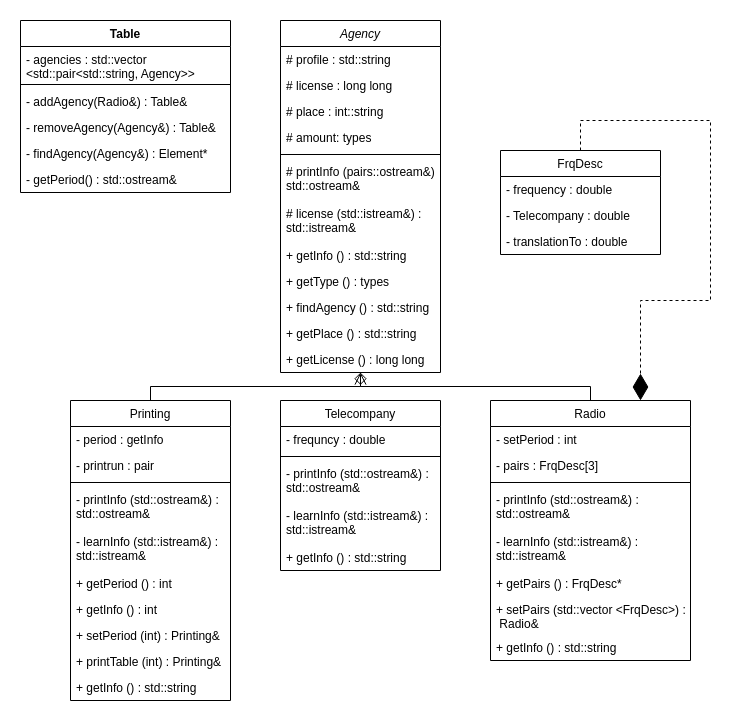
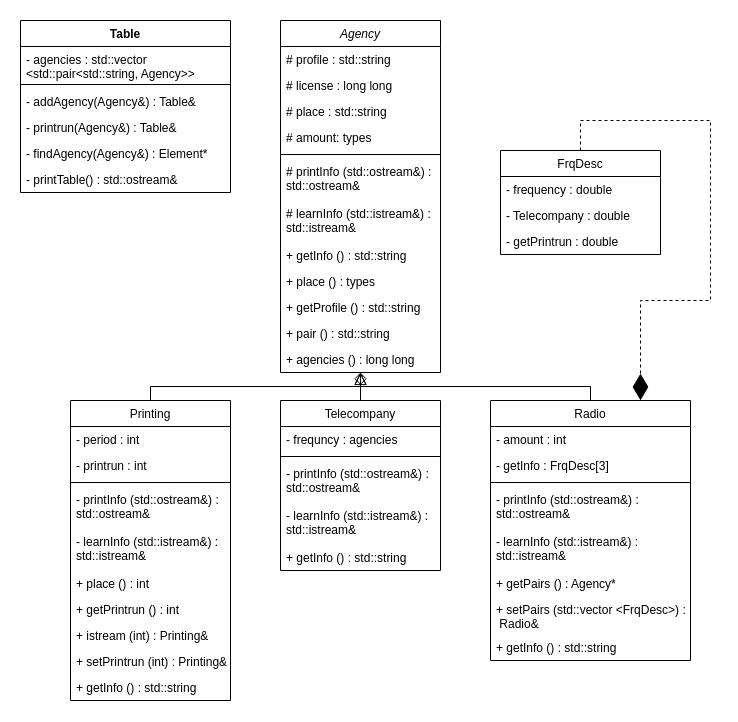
  <mxCell id="0" />
  <mxCell id="1" parent="0" />
  <mxCell id="2" value="Agency" style="swimlane;fontStyle=2;align=center;verticalAlign=top;childLayout=stackLayout;horizontal=1;startSize=26;horizontalStack=0;resizeParent=1;resizeLast=0;collapsible=1;marginBottom=0;rounded=0;shadow=0;strokeWidth=1;" parent="1" vertex="1"><mxGeometry x="280" y="20" width="160" height="352" as="geometry"><mxRectangle x="230" y="140" width="160" height="26" as="alternateBounds" /></mxGeometry></mxCell>
  <mxCell id="3" value="# profile : std::string" style="text;align=left;verticalAlign=top;spacingLeft=4;spacingRight=4;overflow=hidden;rotatable=0;points=[[0,0.5],[1,0.5]];portConstraint=eastwest;" parent="2" vertex="1"><mxGeometry y="26" width="160" height="26" as="geometry" /></mxCell>
  <mxCell id="4" value="# license : long long" style="text;align=left;verticalAlign=top;spacingLeft=4;spacingRight=4;overflow=hidden;rotatable=0;points=[[0,0.5],[1,0.5]];portConstraint=eastwest;rounded=0;shadow=0;html=0;" parent="2" vertex="1"><mxGeometry y="52" width="160" height="26" as="geometry" /></mxCell>
- <mxCell id="5" value="# place : int::string" style="text;align=left;verticalAlign=top;spacingLeft=4;spacingRight=4;overflow=hidden;rotatable=0;points=[[0,0.5],[1,0.5]];portConstraint=eastwest;rounded=0;shadow=0;html=0;" parent="2" vertex="1"><mxGeometry y="78" width="160" height="26" as="geometry" /></mxCell>
+ <mxCell id="5" value="# place : std::string" style="text;align=left;verticalAlign=top;spacingLeft=4;spacingRight=4;overflow=hidden;rotatable=0;points=[[0,0.5],[1,0.5]];portConstraint=eastwest;rounded=0;shadow=0;html=0;" parent="2" vertex="1"><mxGeometry y="78" width="160" height="26" as="geometry" /></mxCell>
  <mxCell id="6" value="# amount: types" style="text;align=left;verticalAlign=top;spacingLeft=4;spacingRight=4;overflow=hidden;rotatable=0;points=[[0,0.5],[1,0.5]];portConstraint=eastwest;" parent="2" vertex="1"><mxGeometry y="104" width="160" height="26" as="geometry" /></mxCell>
  <mxCell id="7" value="" style="line;html=1;strokeWidth=1;align=left;verticalAlign=middle;spacingTop=-1;spacingLeft=3;spacingRight=3;rotatable=0;labelPosition=right;points=[];portConstraint=eastwest;" parent="2" vertex="1"><mxGeometry y="130" width="160" height="8" as="geometry" /></mxCell>
- <mxCell id="8" value="# printInfo (pairs::ostream&amp;) :&#10;std::ostream&amp;" style="text;align=left;verticalAlign=top;spacingLeft=4;spacingRight=4;overflow=hidden;rotatable=0;points=[[0,0.5],[1,0.5]];portConstraint=eastwest;rounded=0;shadow=0;html=0;" vertex="1" parent="2"><mxGeometry y="138" width="160" height="42" as="geometry" /></mxCell>
- <mxCell id="9" value="# license (std::istream&amp;) :&#10;std::istream&amp;" style="text;align=left;verticalAlign=top;spacingLeft=4;spacingRight=4;overflow=hidden;rotatable=0;points=[[0,0.5],[1,0.5]];portConstraint=eastwest;rounded=0;shadow=0;html=0;" vertex="1" parent="2"><mxGeometry y="180" width="160" height="42" as="geometry" /></mxCell>
+ <mxCell id="8" value="# printInfo (std::ostream&amp;) :&#10;std::ostream&amp;" style="text;align=left;verticalAlign=top;spacingLeft=4;spacingRight=4;overflow=hidden;rotatable=0;points=[[0,0.5],[1,0.5]];portConstraint=eastwest;rounded=0;shadow=0;html=0;" vertex="1" parent="2"><mxGeometry y="138" width="160" height="42" as="geometry" /></mxCell>
+ <mxCell id="9" value="# learnInfo (std::istream&amp;) :&#10;std::istream&amp;" style="text;align=left;verticalAlign=top;spacingLeft=4;spacingRight=4;overflow=hidden;rotatable=0;points=[[0,0.5],[1,0.5]];portConstraint=eastwest;rounded=0;shadow=0;html=0;" vertex="1" parent="2"><mxGeometry y="180" width="160" height="42" as="geometry" /></mxCell>
  <mxCell id="10" value="+ getInfo () : std::string" style="text;align=left;verticalAlign=top;spacingLeft=4;spacingRight=4;overflow=hidden;rotatable=0;points=[[0,0.5],[1,0.5]];portConstraint=eastwest;rounded=0;shadow=0;html=0;" parent="2" vertex="1"><mxGeometry y="222" width="160" height="26" as="geometry" /></mxCell>
- <mxCell id="11" value="+ getType () : types" style="text;align=left;verticalAlign=top;spacingLeft=4;spacingRight=4;overflow=hidden;rotatable=0;points=[[0,0.5],[1,0.5]];portConstraint=eastwest;rounded=0;shadow=0;html=0;" parent="2" vertex="1"><mxGeometry y="248" width="160" height="26" as="geometry" /></mxCell>
- <mxCell id="12" value="+ findAgency () : std::string" style="text;align=left;verticalAlign=top;spacingLeft=4;spacingRight=4;overflow=hidden;rotatable=0;points=[[0,0.5],[1,0.5]];portConstraint=eastwest;rounded=0;shadow=0;html=0;" parent="2" vertex="1"><mxGeometry y="274" width="160" height="26" as="geometry" /></mxCell>
- <mxCell id="13" value="+ getPlace () : std::string" style="text;align=left;verticalAlign=top;spacingLeft=4;spacingRight=4;overflow=hidden;rotatable=0;points=[[0,0.5],[1,0.5]];portConstraint=eastwest;rounded=0;shadow=0;html=0;" parent="2" vertex="1"><mxGeometry y="300" width="160" height="26" as="geometry" /></mxCell>
- <mxCell id="14" value="+ getLicense () : long long" style="text;align=left;verticalAlign=top;spacingLeft=4;spacingRight=4;overflow=hidden;rotatable=0;points=[[0,0.5],[1,0.5]];portConstraint=eastwest;rounded=0;shadow=0;html=0;" parent="2" vertex="1"><mxGeometry y="326" width="160" height="26" as="geometry" /></mxCell>
+ <mxCell id="11" value="+ place () : types" style="text;align=left;verticalAlign=top;spacingLeft=4;spacingRight=4;overflow=hidden;rotatable=0;points=[[0,0.5],[1,0.5]];portConstraint=eastwest;rounded=0;shadow=0;html=0;" parent="2" vertex="1"><mxGeometry y="248" width="160" height="26" as="geometry" /></mxCell>
+ <mxCell id="12" value="+ getProfile () : std::string" style="text;align=left;verticalAlign=top;spacingLeft=4;spacingRight=4;overflow=hidden;rotatable=0;points=[[0,0.5],[1,0.5]];portConstraint=eastwest;rounded=0;shadow=0;html=0;" parent="2" vertex="1"><mxGeometry y="274" width="160" height="26" as="geometry" /></mxCell>
+ <mxCell id="13" value="+ pair () : std::string" style="text;align=left;verticalAlign=top;spacingLeft=4;spacingRight=4;overflow=hidden;rotatable=0;points=[[0,0.5],[1,0.5]];portConstraint=eastwest;rounded=0;shadow=0;html=0;" parent="2" vertex="1"><mxGeometry y="300" width="160" height="26" as="geometry" /></mxCell>
+ <mxCell id="14" value="+ agencies () : long long" style="text;align=left;verticalAlign=top;spacingLeft=4;spacingRight=4;overflow=hidden;rotatable=0;points=[[0,0.5],[1,0.5]];portConstraint=eastwest;rounded=0;shadow=0;html=0;" parent="2" vertex="1"><mxGeometry y="326" width="160" height="26" as="geometry" /></mxCell>
  <mxCell id="15" value="Printing" style="swimlane;fontStyle=0;align=center;verticalAlign=top;childLayout=stackLayout;horizontal=1;startSize=26;horizontalStack=0;resizeParent=1;resizeLast=0;collapsible=1;marginBottom=0;rounded=0;shadow=0;strokeWidth=1;" parent="1" vertex="1"><mxGeometry x="70" y="400" width="160" height="300" as="geometry"><mxRectangle x="130" y="380" width="160" height="26" as="alternateBounds" /></mxGeometry></mxCell>
- <mxCell id="16" value="- period : getInfo" style="text;align=left;verticalAlign=top;spacingLeft=4;spacingRight=4;overflow=hidden;rotatable=0;points=[[0,0.5],[1,0.5]];portConstraint=eastwest;" parent="15" vertex="1"><mxGeometry y="26" width="160" height="26" as="geometry" /></mxCell>
- <mxCell id="17" value="- printrun : pair" style="text;align=left;verticalAlign=top;spacingLeft=4;spacingRight=4;overflow=hidden;rotatable=0;points=[[0,0.5],[1,0.5]];portConstraint=eastwest;rounded=0;shadow=0;html=0;" parent="15" vertex="1"><mxGeometry y="52" width="160" height="26" as="geometry" /></mxCell>
+ <mxCell id="16" value="- period : int" style="text;align=left;verticalAlign=top;spacingLeft=4;spacingRight=4;overflow=hidden;rotatable=0;points=[[0,0.5],[1,0.5]];portConstraint=eastwest;" parent="15" vertex="1"><mxGeometry y="26" width="160" height="26" as="geometry" /></mxCell>
+ <mxCell id="17" value="- printrun : int" style="text;align=left;verticalAlign=top;spacingLeft=4;spacingRight=4;overflow=hidden;rotatable=0;points=[[0,0.5],[1,0.5]];portConstraint=eastwest;rounded=0;shadow=0;html=0;" parent="15" vertex="1"><mxGeometry y="52" width="160" height="26" as="geometry" /></mxCell>
  <mxCell id="18" value="" style="line;html=1;strokeWidth=1;align=left;verticalAlign=middle;spacingTop=-1;spacingLeft=3;spacingRight=3;rotatable=0;labelPosition=right;points=[];portConstraint=eastwest;" parent="15" vertex="1"><mxGeometry y="78" width="160" height="8" as="geometry" /></mxCell>
  <mxCell id="19" value="- printInfo (std::ostream&amp;) :&#10;std::ostream&amp;" style="text;align=left;verticalAlign=top;spacingLeft=4;spacingRight=4;overflow=hidden;rotatable=0;points=[[0,0.5],[1,0.5]];portConstraint=eastwest;rounded=0;shadow=0;html=0;" vertex="1" parent="15"><mxGeometry y="86" width="160" height="42" as="geometry" /></mxCell>
  <mxCell id="20" value="- learnInfo (std::istream&amp;) :&#10;std::istream&amp;" style="text;align=left;verticalAlign=top;spacingLeft=4;spacingRight=4;overflow=hidden;rotatable=0;points=[[0,0.5],[1,0.5]];portConstraint=eastwest;rounded=0;shadow=0;html=0;" vertex="1" parent="15"><mxGeometry y="128" width="160" height="42" as="geometry" /></mxCell>
- <mxCell id="21" value="+ getPeriod () : int" style="text;align=left;verticalAlign=top;spacingLeft=4;spacingRight=4;overflow=hidden;rotatable=0;points=[[0,0.5],[1,0.5]];portConstraint=eastwest;fontStyle=0" parent="15" vertex="1"><mxGeometry y="170" width="160" height="26" as="geometry" /></mxCell>
- <mxCell id="22" value="+ getInfo () : int" style="text;align=left;verticalAlign=top;spacingLeft=4;spacingRight=4;overflow=hidden;rotatable=0;points=[[0,0.5],[1,0.5]];portConstraint=eastwest;" parent="15" vertex="1"><mxGeometry y="196" width="160" height="26" as="geometry" /></mxCell>
- <mxCell id="23" value="+ setPeriod (int) : Printing&amp;" style="text;align=left;verticalAlign=top;spacingLeft=4;spacingRight=4;overflow=hidden;rotatable=0;points=[[0,0.5],[1,0.5]];portConstraint=eastwest;fontStyle=0" parent="15" vertex="1"><mxGeometry y="222" width="160" height="26" as="geometry" /></mxCell>
- <mxCell id="24" value="+ printTable (int) : Printing&amp;" style="text;align=left;verticalAlign=top;spacingLeft=4;spacingRight=4;overflow=hidden;rotatable=0;points=[[0,0.5],[1,0.5]];portConstraint=eastwest;fontStyle=0" parent="15" vertex="1"><mxGeometry y="248" width="160" height="26" as="geometry" /></mxCell>
+ <mxCell id="21" value="+ place () : int" style="text;align=left;verticalAlign=top;spacingLeft=4;spacingRight=4;overflow=hidden;rotatable=0;points=[[0,0.5],[1,0.5]];portConstraint=eastwest;fontStyle=0" parent="15" vertex="1"><mxGeometry y="170" width="160" height="26" as="geometry" /></mxCell>
+ <mxCell id="22" value="+ getPrintrun () : int" style="text;align=left;verticalAlign=top;spacingLeft=4;spacingRight=4;overflow=hidden;rotatable=0;points=[[0,0.5],[1,0.5]];portConstraint=eastwest;" parent="15" vertex="1"><mxGeometry y="196" width="160" height="26" as="geometry" /></mxCell>
+ <mxCell id="23" value="+ istream (int) : Printing&amp;" style="text;align=left;verticalAlign=top;spacingLeft=4;spacingRight=4;overflow=hidden;rotatable=0;points=[[0,0.5],[1,0.5]];portConstraint=eastwest;fontStyle=0" parent="15" vertex="1"><mxGeometry y="222" width="160" height="26" as="geometry" /></mxCell>
+ <mxCell id="24" value="+ setPrintrun (int) : Printing&amp;" style="text;align=left;verticalAlign=top;spacingLeft=4;spacingRight=4;overflow=hidden;rotatable=0;points=[[0,0.5],[1,0.5]];portConstraint=eastwest;fontStyle=0" parent="15" vertex="1"><mxGeometry y="248" width="160" height="26" as="geometry" /></mxCell>
  <mxCell id="25" value="+ getInfo () : std::string" style="text;align=left;verticalAlign=top;spacingLeft=4;spacingRight=4;overflow=hidden;rotatable=0;points=[[0,0.5],[1,0.5]];portConstraint=eastwest;fontStyle=0" parent="15" vertex="1"><mxGeometry y="274" width="160" height="26" as="geometry" /></mxCell>
  <mxCell id="26" value="" style="endArrow=diamond;endSize=10;endFill=0;shadow=0;strokeWidth=1;rounded=0;edgeStyle=elbowEdgeStyle;elbow=vertical;" parent="1" source="15" target="2" edge="1"><mxGeometry width="160" relative="1" as="geometry"><mxPoint x="150" y="103" as="sourcePoint" /><mxPoint x="150" y="103" as="targetPoint" /></mxGeometry></mxCell>
+ <mxCell id="27" value="" style="endArrow=block;endSize=10;endFill=0;shadow=0;strokeWidth=1;rounded=0;edgeStyle=elbowEdgeStyle;elbow=vertical;exitX=0.5;exitY=0;exitDx=0;exitDy=0;" parent="1" source="29" target="2" edge="1"><mxGeometry width="160" relative="1" as="geometry"><mxPoint x="380" y="320" as="sourcePoint" /><mxPoint x="260" y="171" as="targetPoint" /></mxGeometry></mxCell>
  <mxCell id="28" value="" style="endArrow=open;endSize=10;endFill=0;shadow=0;strokeWidth=1;rounded=0;edgeStyle=elbowEdgeStyle;elbow=vertical;exitX=0.5;exitY=0;exitDx=0;exitDy=0;entryX=0.5;entryY=1;entryDx=0;entryDy=0;entryPerimeter=0;" parent="1" source="35" target="14" edge="1"><mxGeometry width="160" relative="1" as="geometry"><mxPoint x="570" y="328" as="sourcePoint" /><mxPoint x="420" y="320" as="targetPoint" /></mxGeometry></mxCell>
  <mxCell id="29" value="Telecompany" style="swimlane;fontStyle=0;align=center;verticalAlign=top;childLayout=stackLayout;horizontal=1;startSize=26;horizontalStack=0;resizeParent=1;resizeLast=0;collapsible=1;marginBottom=0;rounded=0;shadow=0;strokeWidth=1;" parent="1" vertex="1"><mxGeometry x="280" y="400" width="160" height="170" as="geometry"><mxRectangle x="130" y="380" width="160" height="26" as="alternateBounds" /></mxGeometry></mxCell>
- <mxCell id="30" value="- frequncy : double" style="text;align=left;verticalAlign=top;spacingLeft=4;spacingRight=4;overflow=hidden;rotatable=0;points=[[0,0.5],[1,0.5]];portConstraint=eastwest;" parent="29" vertex="1"><mxGeometry y="26" width="160" height="26" as="geometry" /></mxCell>
+ <mxCell id="30" value="- frequncy : agencies" style="text;align=left;verticalAlign=top;spacingLeft=4;spacingRight=4;overflow=hidden;rotatable=0;points=[[0,0.5],[1,0.5]];portConstraint=eastwest;" parent="29" vertex="1"><mxGeometry y="26" width="160" height="26" as="geometry" /></mxCell>
  <mxCell id="31" value="" style="line;html=1;strokeWidth=1;align=left;verticalAlign=middle;spacingTop=-1;spacingLeft=3;spacingRight=3;rotatable=0;labelPosition=right;points=[];portConstraint=eastwest;" parent="29" vertex="1"><mxGeometry y="52" width="160" height="8" as="geometry" /></mxCell>
  <mxCell id="32" value="- printInfo (std::ostream&amp;) :&#10;std::ostream&amp;" style="text;align=left;verticalAlign=top;spacingLeft=4;spacingRight=4;overflow=hidden;rotatable=0;points=[[0,0.5],[1,0.5]];portConstraint=eastwest;rounded=0;shadow=0;html=0;" vertex="1" parent="29"><mxGeometry y="60" width="160" height="42" as="geometry" /></mxCell>
  <mxCell id="33" value="- learnInfo (std::istream&amp;) :&#10;std::istream&amp;" style="text;align=left;verticalAlign=top;spacingLeft=4;spacingRight=4;overflow=hidden;rotatable=0;points=[[0,0.5],[1,0.5]];portConstraint=eastwest;rounded=0;shadow=0;html=0;" vertex="1" parent="29"><mxGeometry y="102" width="160" height="42" as="geometry" /></mxCell>
  <mxCell id="34" value="+ getInfo () : std::string" style="text;align=left;verticalAlign=top;spacingLeft=4;spacingRight=4;overflow=hidden;rotatable=0;points=[[0,0.5],[1,0.5]];portConstraint=eastwest;fontStyle=0" parent="29" vertex="1"><mxGeometry y="144" width="160" height="26" as="geometry" /></mxCell>
  <mxCell id="35" value="Radio" style="swimlane;fontStyle=0;align=center;verticalAlign=top;childLayout=stackLayout;horizontal=1;startSize=26;horizontalStack=0;resizeParent=1;resizeLast=0;collapsible=1;marginBottom=0;rounded=0;shadow=0;strokeWidth=1;" parent="1" vertex="1"><mxGeometry x="490" y="400" width="200" height="260" as="geometry"><mxRectangle x="130" y="380" width="160" height="26" as="alternateBounds" /></mxGeometry></mxCell>
- <mxCell id="36" value="- setPeriod : int" style="text;align=left;verticalAlign=top;spacingLeft=4;spacingRight=4;overflow=hidden;rotatable=0;points=[[0,0.5],[1,0.5]];portConstraint=eastwest;" parent="35" vertex="1"><mxGeometry y="26" width="200" height="26" as="geometry" /></mxCell>
- <mxCell id="37" value="- pairs : FrqDesc[3]" style="text;align=left;verticalAlign=top;spacingLeft=4;spacingRight=4;overflow=hidden;rotatable=0;points=[[0,0.5],[1,0.5]];portConstraint=eastwest;rounded=0;shadow=0;html=0;" parent="35" vertex="1"><mxGeometry y="52" width="200" height="26" as="geometry" /></mxCell>
+ <mxCell id="36" value="- amount : int" style="text;align=left;verticalAlign=top;spacingLeft=4;spacingRight=4;overflow=hidden;rotatable=0;points=[[0,0.5],[1,0.5]];portConstraint=eastwest;" parent="35" vertex="1"><mxGeometry y="26" width="200" height="26" as="geometry" /></mxCell>
+ <mxCell id="37" value="- getInfo : FrqDesc[3]" style="text;align=left;verticalAlign=top;spacingLeft=4;spacingRight=4;overflow=hidden;rotatable=0;points=[[0,0.5],[1,0.5]];portConstraint=eastwest;rounded=0;shadow=0;html=0;" parent="35" vertex="1"><mxGeometry y="52" width="200" height="26" as="geometry" /></mxCell>
  <mxCell id="38" value="" style="line;html=1;strokeWidth=1;align=left;verticalAlign=middle;spacingTop=-1;spacingLeft=3;spacingRight=3;rotatable=0;labelPosition=right;points=[];portConstraint=eastwest;" parent="35" vertex="1"><mxGeometry y="78" width="200" height="8" as="geometry" /></mxCell>
  <mxCell id="39" value="- printInfo (std::ostream&amp;) :&#10;std::ostream&amp;" style="text;align=left;verticalAlign=top;spacingLeft=4;spacingRight=4;overflow=hidden;rotatable=0;points=[[0,0.5],[1,0.5]];portConstraint=eastwest;rounded=0;shadow=0;html=0;" vertex="1" parent="35"><mxGeometry y="86" width="200" height="42" as="geometry" /></mxCell>
  <mxCell id="40" value="- learnInfo (std::istream&amp;) :&#10;std::istream&amp;" style="text;align=left;verticalAlign=top;spacingLeft=4;spacingRight=4;overflow=hidden;rotatable=0;points=[[0,0.5],[1,0.5]];portConstraint=eastwest;rounded=0;shadow=0;html=0;" vertex="1" parent="35"><mxGeometry y="128" width="200" height="42" as="geometry" /></mxCell>
- <mxCell id="41" value="+ getPairs () : FrqDesc*" style="text;align=left;verticalAlign=top;spacingLeft=4;spacingRight=4;overflow=hidden;rotatable=0;points=[[0,0.5],[1,0.5]];portConstraint=eastwest;fontStyle=0" parent="35" vertex="1"><mxGeometry y="170" width="200" height="26" as="geometry" /></mxCell>
+ <mxCell id="41" value="+ getPairs () : Agency*" style="text;align=left;verticalAlign=top;spacingLeft=4;spacingRight=4;overflow=hidden;rotatable=0;points=[[0,0.5],[1,0.5]];portConstraint=eastwest;fontStyle=0" parent="35" vertex="1"><mxGeometry y="170" width="200" height="26" as="geometry" /></mxCell>
  <mxCell id="42" value="+ setPairs (std::vector &lt;FrqDesc&gt;) :&#10; Radio&amp;" style="text;align=left;verticalAlign=top;spacingLeft=4;spacingRight=4;overflow=hidden;rotatable=0;points=[[0,0.5],[1,0.5]];portConstraint=eastwest;fontStyle=0" parent="35" vertex="1"><mxGeometry y="196" width="200" height="38" as="geometry" /></mxCell>
  <mxCell id="43" value="+ getInfo () : std::string" style="text;align=left;verticalAlign=top;spacingLeft=4;spacingRight=4;overflow=hidden;rotatable=0;points=[[0,0.5],[1,0.5]];portConstraint=eastwest;fontStyle=0" parent="35" vertex="1"><mxGeometry y="234" width="200" height="26" as="geometry" /></mxCell>
  <mxCell id="44" value="FrqDesc" style="swimlane;fontStyle=0;childLayout=stackLayout;horizontal=1;startSize=26;fillColor=none;horizontalStack=0;resizeParent=1;resizeParentMax=0;resizeLast=0;collapsible=1;marginBottom=0;" parent="1" vertex="1"><mxGeometry x="500" y="150" width="160" height="104" as="geometry" /></mxCell>
  <mxCell id="45" value="- frequency : double" style="text;strokeColor=none;fillColor=none;align=left;verticalAlign=top;spacingLeft=4;spacingRight=4;overflow=hidden;rotatable=0;points=[[0,0.5],[1,0.5]];portConstraint=eastwest;" parent="44" vertex="1"><mxGeometry y="26" width="160" height="26" as="geometry" /></mxCell>
  <mxCell id="46" value="- Telecompany : double" style="text;strokeColor=none;fillColor=none;align=left;verticalAlign=top;spacingLeft=4;spacingRight=4;overflow=hidden;rotatable=0;points=[[0,0.5],[1,0.5]];portConstraint=eastwest;" parent="44" vertex="1"><mxGeometry y="52" width="160" height="26" as="geometry" /></mxCell>
- <mxCell id="47" value="- translationTo : double" style="text;strokeColor=none;fillColor=none;align=left;verticalAlign=top;spacingLeft=4;spacingRight=4;overflow=hidden;rotatable=0;points=[[0,0.5],[1,0.5]];portConstraint=eastwest;" parent="44" vertex="1"><mxGeometry y="78" width="160" height="26" as="geometry" /></mxCell>
+ <mxCell id="47" value="- getPrintrun : double" style="text;strokeColor=none;fillColor=none;align=left;verticalAlign=top;spacingLeft=4;spacingRight=4;overflow=hidden;rotatable=0;points=[[0,0.5],[1,0.5]];portConstraint=eastwest;" parent="44" vertex="1"><mxGeometry y="78" width="160" height="26" as="geometry" /></mxCell>
  <mxCell id="48" value="" style="endArrow=diamondThin;endFill=1;endSize=24;html=1;rounded=0;exitX=0.5;exitY=0;exitDx=0;exitDy=0;entryX=0.75;entryY=0;entryDx=0;entryDy=0;dashed=1;" parent="1" source="44" target="35" edge="1"><mxGeometry width="160" relative="1" as="geometry"><mxPoint x="600" y="290" as="sourcePoint" /><mxPoint x="730" y="380" as="targetPoint" /><Array as="points"><mxPoint x="580" y="120" /><mxPoint x="710" y="120" /><mxPoint x="710" y="300" /><mxPoint x="640" y="300" /></Array></mxGeometry></mxCell>
  <mxCell id="49" value="Table" style="swimlane;fontStyle=1;align=center;verticalAlign=top;childLayout=stackLayout;horizontal=1;startSize=26;horizontalStack=0;resizeParent=1;resizeParentMax=0;resizeLast=0;collapsible=1;marginBottom=0;" parent="1" vertex="1"><mxGeometry x="20" y="20" width="210" height="172" as="geometry" /></mxCell>
  <mxCell id="50" value="- agencies : std::vector &#10;&lt;std::pair&lt;std::string, Agency&gt;&gt;" style="text;strokeColor=none;fillColor=none;align=left;verticalAlign=top;spacingLeft=4;spacingRight=4;overflow=hidden;rotatable=0;points=[[0,0.5],[1,0.5]];portConstraint=eastwest;" parent="49" vertex="1"><mxGeometry y="26" width="210" height="34" as="geometry" /></mxCell>
  <mxCell id="51" value="" style="line;html=1;strokeWidth=1;align=left;verticalAlign=middle;spacingTop=-1;spacingLeft=3;spacingRight=3;rotatable=0;labelPosition=right;points=[];portConstraint=eastwest;" parent="49" vertex="1"><mxGeometry y="60" width="210" height="8" as="geometry" /></mxCell>
- <mxCell id="52" value="- addAgency(Radio&amp;) : Table&amp;" style="text;strokeColor=none;fillColor=none;align=left;verticalAlign=top;spacingLeft=4;spacingRight=4;overflow=hidden;rotatable=0;points=[[0,0.5],[1,0.5]];portConstraint=eastwest;" parent="49" vertex="1"><mxGeometry y="68" width="210" height="26" as="geometry" /></mxCell>
- <mxCell id="53" value="- removeAgency(Agency&amp;) : Table&amp;" style="text;strokeColor=none;fillColor=none;align=left;verticalAlign=top;spacingLeft=4;spacingRight=4;overflow=hidden;rotatable=0;points=[[0,0.5],[1,0.5]];portConstraint=eastwest;" parent="49" vertex="1"><mxGeometry y="94" width="210" height="26" as="geometry" /></mxCell>
+ <mxCell id="52" value="- addAgency(Agency&amp;) : Table&amp;" style="text;strokeColor=none;fillColor=none;align=left;verticalAlign=top;spacingLeft=4;spacingRight=4;overflow=hidden;rotatable=0;points=[[0,0.5],[1,0.5]];portConstraint=eastwest;" parent="49" vertex="1"><mxGeometry y="68" width="210" height="26" as="geometry" /></mxCell>
+ <mxCell id="53" value="- printrun(Agency&amp;) : Table&amp;" style="text;strokeColor=none;fillColor=none;align=left;verticalAlign=top;spacingLeft=4;spacingRight=4;overflow=hidden;rotatable=0;points=[[0,0.5],[1,0.5]];portConstraint=eastwest;" parent="49" vertex="1"><mxGeometry y="94" width="210" height="26" as="geometry" /></mxCell>
  <mxCell id="54" value="- findAgency(Agency&amp;) : Element*" style="text;strokeColor=none;fillColor=none;align=left;verticalAlign=top;spacingLeft=4;spacingRight=4;overflow=hidden;rotatable=0;points=[[0,0.5],[1,0.5]];portConstraint=eastwest;" parent="49" vertex="1"><mxGeometry y="120" width="210" height="26" as="geometry" /></mxCell>
- <mxCell id="55" value="- getPeriod() : std::ostream&amp;" style="text;strokeColor=none;fillColor=none;align=left;verticalAlign=top;spacingLeft=4;spacingRight=4;overflow=hidden;rotatable=0;points=[[0,0.5],[1,0.5]];portConstraint=eastwest;" parent="49" vertex="1"><mxGeometry y="146" width="210" height="26" as="geometry" /></mxCell>
+ <mxCell id="55" value="- printTable() : std::ostream&amp;" style="text;strokeColor=none;fillColor=none;align=left;verticalAlign=top;spacingLeft=4;spacingRight=4;overflow=hidden;rotatable=0;points=[[0,0.5],[1,0.5]];portConstraint=eastwest;" parent="49" vertex="1"><mxGeometry y="146" width="210" height="26" as="geometry" /></mxCell>
